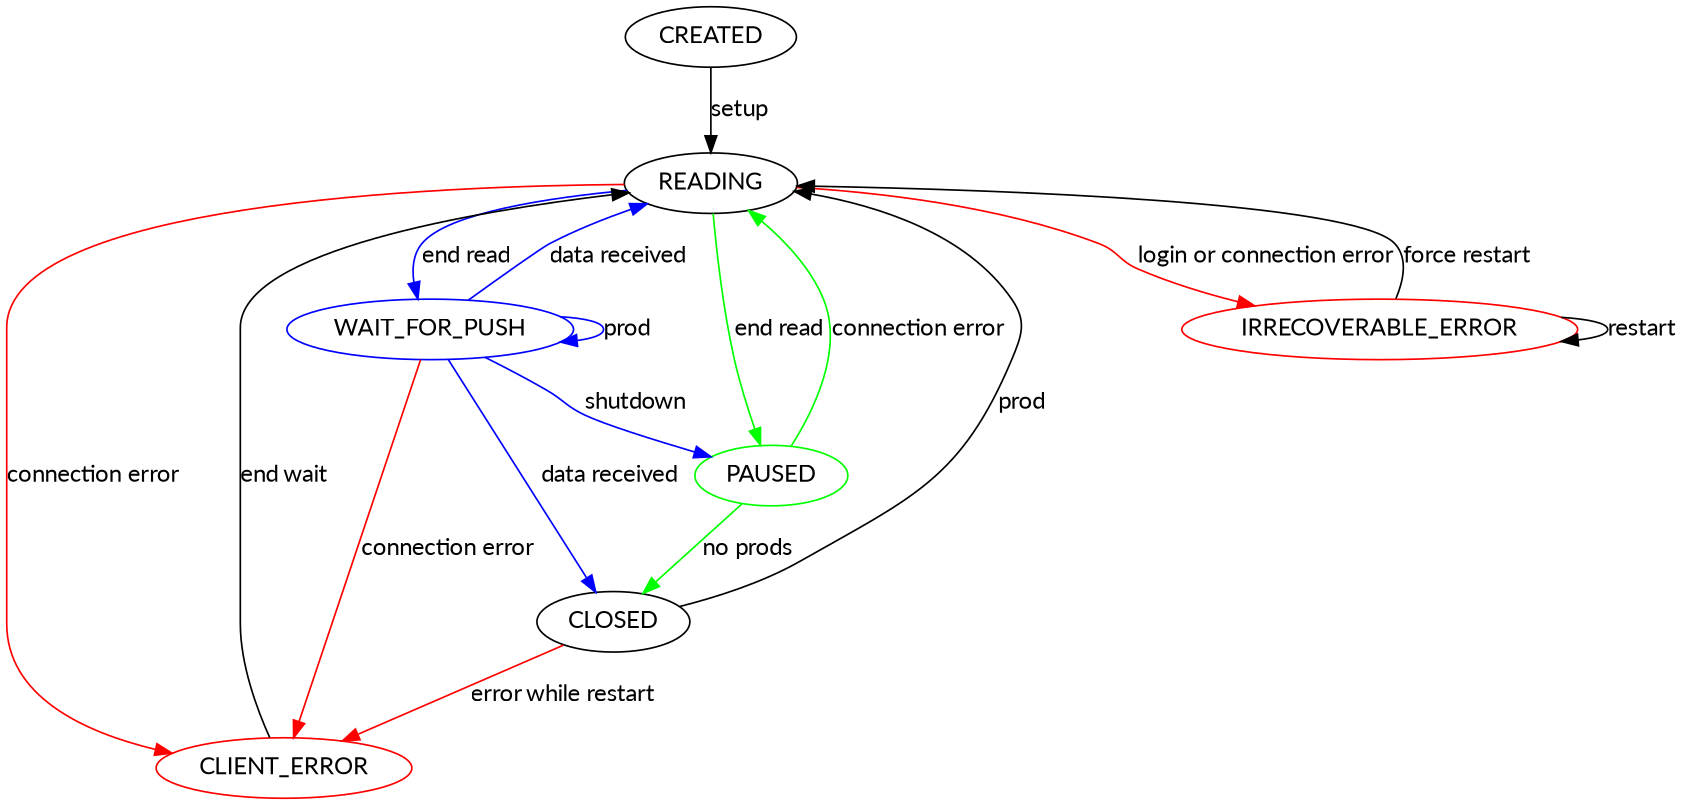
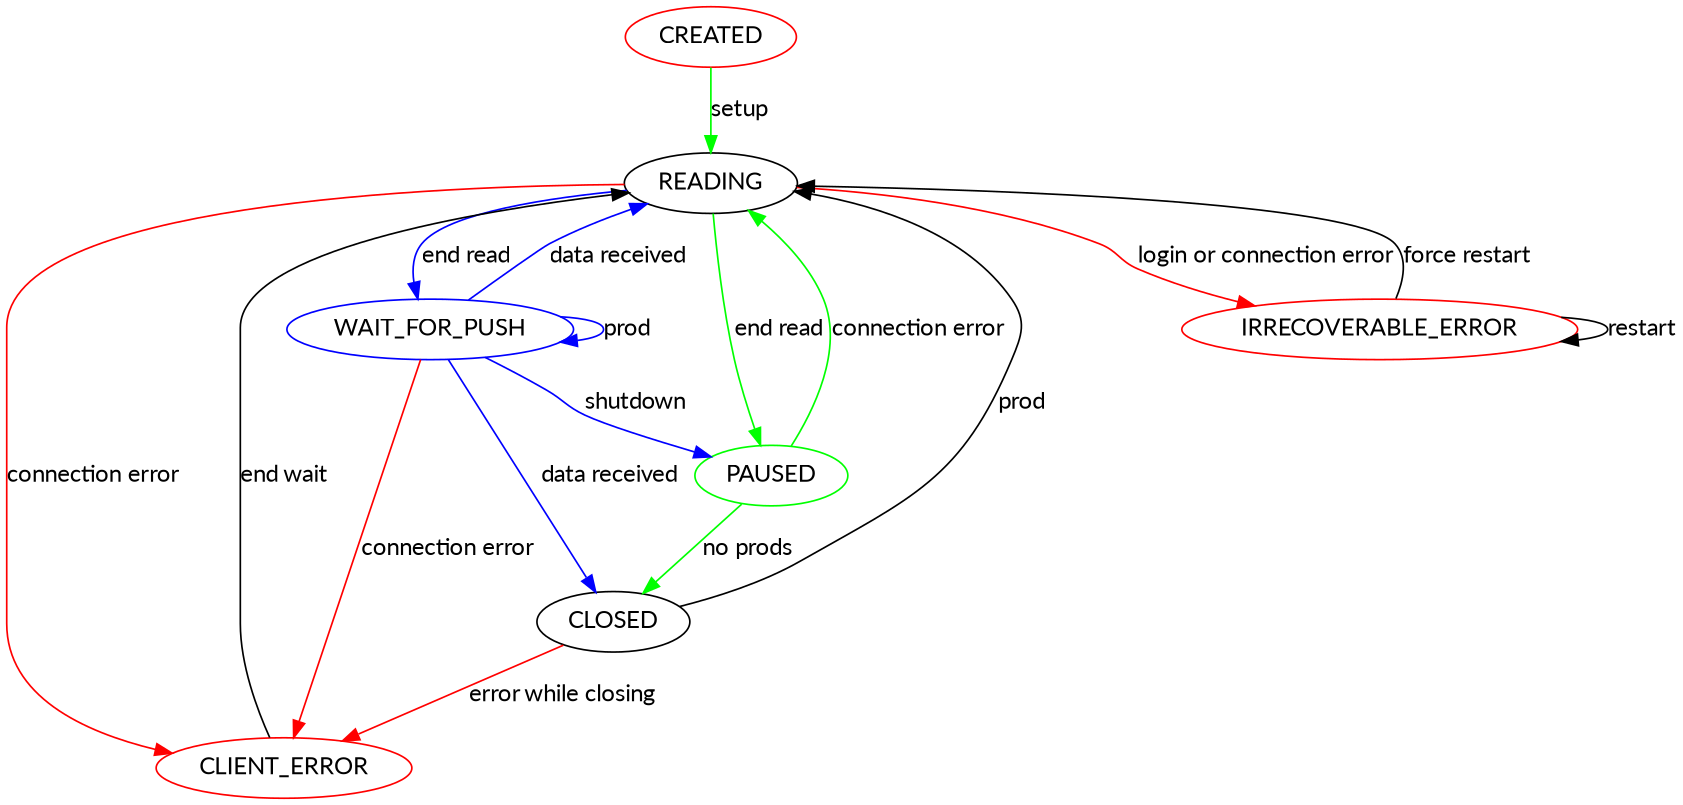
  strict digraph {
    fontname=Lato
    node [fontname=Lato]
    edge [fontname=Lato]
-   CREATED
+   CREATED [color=red]
    READING
    PAUSED [color=green]
    CLIENT_ERROR [color=red]
    IRRECOVERABLE_ERROR [color=red]
    WAIT_FOR_PUSH [color=blue]
    CLOSED
-   CREATED -> READING [label=setup]
+   CREATED -> READING [label=setup color=green]
    READING -> PAUSED [color=green label="end read"]
    READING -> CLIENT_ERROR [color=red label="connection error"]
    READING -> IRRECOVERABLE_ERROR [color=red label="login or connection error"]
    READING -> WAIT_FOR_PUSH [color=blue label="end read"]
    PAUSED -> READING [color=green label="connection error"]
    PAUSED -> CLOSED [color=green label="no prods"]
    CLIENT_ERROR -> READING [label="end wait"]
    IRRECOVERABLE_ERROR -> READING [label="force restart"]
    IRRECOVERABLE_ERROR -> IRRECOVERABLE_ERROR [label=restart]
    WAIT_FOR_PUSH -> READING [color=blue label="data received"]
    WAIT_FOR_PUSH -> PAUSED [color=blue label=shutdown]
    WAIT_FOR_PUSH -> CLIENT_ERROR [color=red label="connection error"]
    WAIT_FOR_PUSH -> WAIT_FOR_PUSH [color=blue label=prod]
    WAIT_FOR_PUSH -> CLOSED [color=blue label="data received"]
    CLOSED -> READING [label=prod]
-   CLOSED -> CLIENT_ERROR [color=red label="error while restart"]
+   CLOSED -> CLIENT_ERROR [color=red label="error while closing"]
  }
